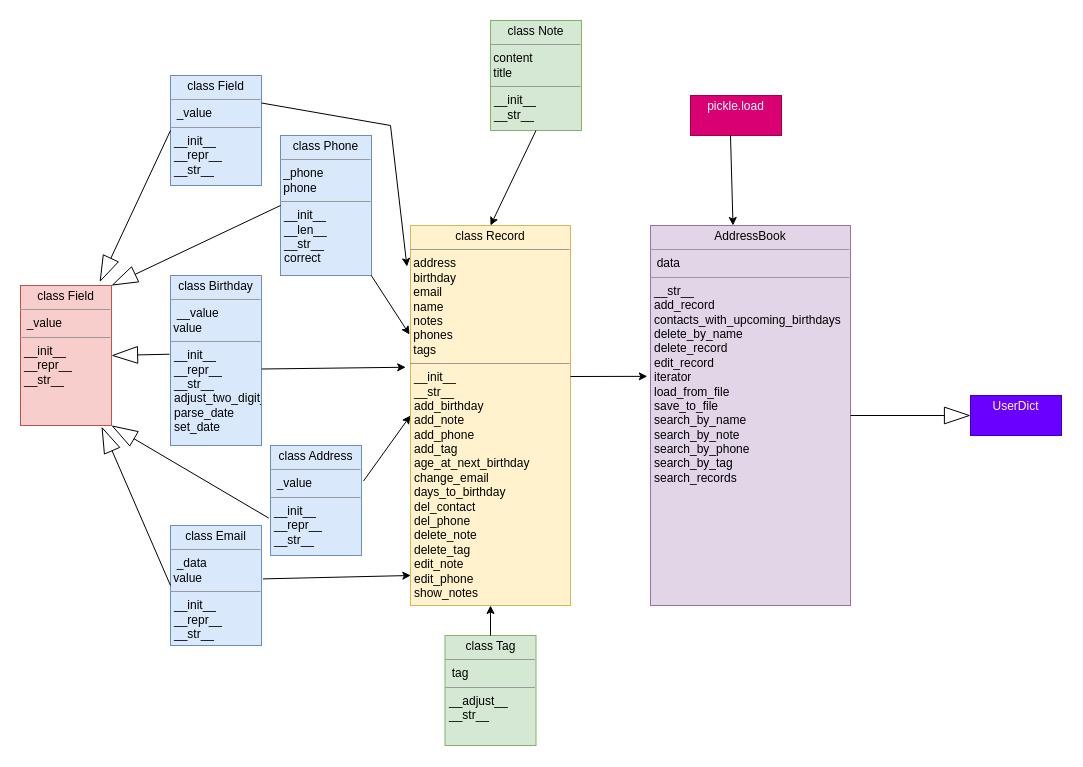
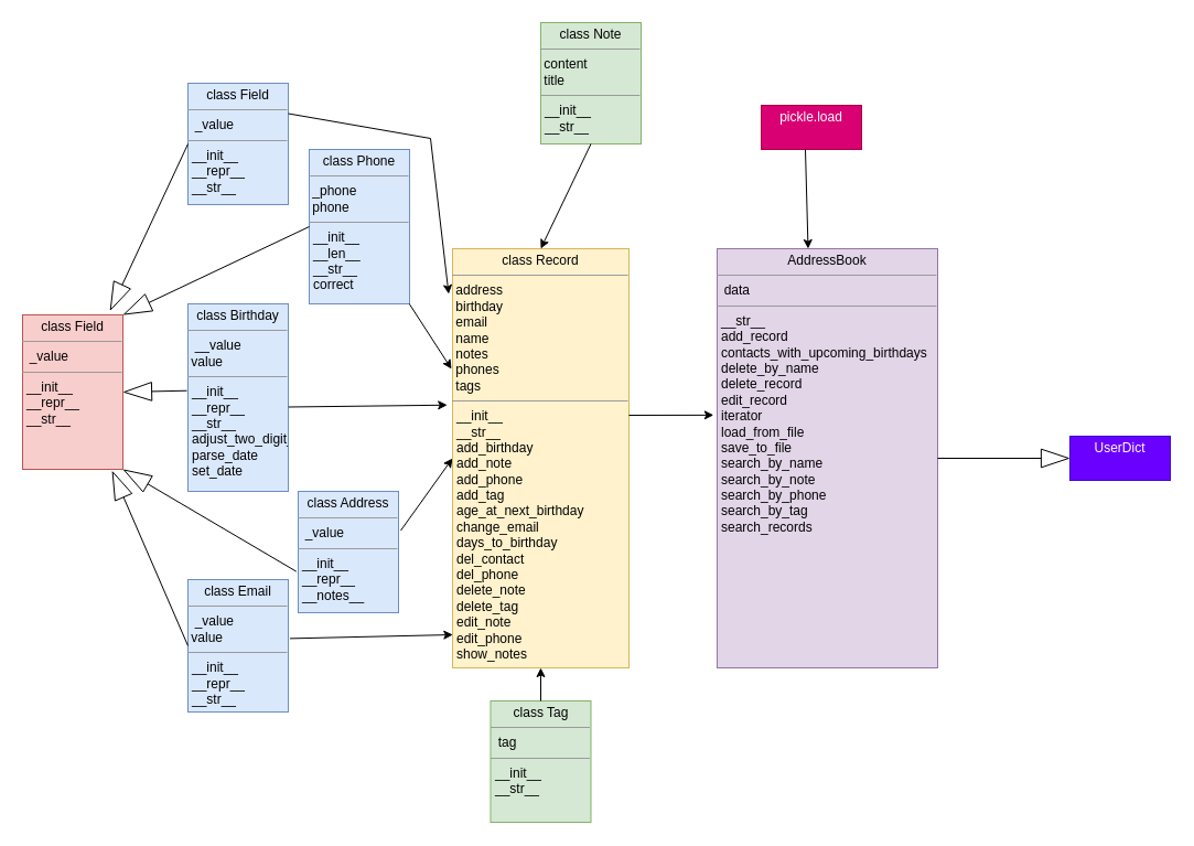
  <mxCell id="0" />
  <mxCell id="1" parent="0" />
  <mxCell id="2" value="&lt;p style=&quot;margin:0px;margin-top:4px;text-align:center;&quot;&gt;class Field&lt;br&gt;&lt;/p&gt;&lt;hr size=&quot;1&quot;&gt;&lt;p style=&quot;margin:0px;margin-left:4px;&quot;&gt;&lt;/p&gt;&amp;nbsp; _value&lt;hr size=&quot;1&quot;&gt;&lt;p style=&quot;margin:0px;margin-left:4px;&quot;&gt;__init__&lt;/p&gt;&lt;p style=&quot;margin:0px;margin-left:4px;&quot;&gt;__repr__&lt;/p&gt;&lt;p style=&quot;margin:0px;margin-left:4px;&quot;&gt;__str__&lt;/p&gt;" style="verticalAlign=top;align=left;overflow=fill;fontSize=12;fontFamily=Helvetica;html=1;whiteSpace=wrap;fillColor=#f8cecc;strokeColor=#b85450;" parent="1" vertex="1"><mxGeometry x="20" y="285" width="91" height="140" as="geometry" /></mxCell>
  <mxCell id="3" value="&lt;p style=&quot;margin:0px;margin-top:4px;text-align:center;&quot;&gt;class Field&lt;br&gt;&lt;/p&gt;&lt;hr size=&quot;1&quot;&gt;&lt;p style=&quot;margin:0px;margin-left:4px;&quot;&gt;&lt;/p&gt;&amp;nbsp; _value&lt;hr size=&quot;1&quot;&gt;&lt;p style=&quot;margin:0px;margin-left:4px;&quot;&gt;__init__&lt;/p&gt;&lt;p style=&quot;margin:0px;margin-left:4px;&quot;&gt;__repr__&lt;/p&gt;&lt;p style=&quot;margin:0px;margin-left:4px;&quot;&gt;__str__&lt;/p&gt;" style="verticalAlign=top;align=left;overflow=fill;fontSize=12;fontFamily=Helvetica;html=1;whiteSpace=wrap;fillColor=#dae8fc;strokeColor=#6c8ebf;" vertex="1" parent="1"><mxGeometry x="170" y="75" width="91" height="110" as="geometry" /></mxCell>
  <mxCell id="4" value="&lt;p style=&quot;margin:0px;margin-top:4px;text-align:center;&quot;&gt;class Birthday&lt;br&gt;&lt;/p&gt;&lt;hr size=&quot;1&quot;&gt;&lt;p style=&quot;margin:0px;margin-left:4px;&quot;&gt;&lt;/p&gt;&amp;nbsp;&amp;nbsp;__value&lt;div&gt;&amp;nbsp;value&lt;/div&gt;&lt;hr size=&quot;1&quot;&gt;&lt;p style=&quot;margin:0px;margin-left:4px;&quot;&gt;__init__&lt;/p&gt;&lt;p style=&quot;margin:0px;margin-left:4px;&quot;&gt;__repr__&lt;/p&gt;&lt;p style=&quot;margin:0px;margin-left:4px;&quot;&gt;__str__&lt;/p&gt;&lt;p style=&quot;margin:0px;margin-left:4px;&quot;&gt;adjust_two_digit_year&lt;/p&gt;&lt;p style=&quot;margin:0px;margin-left:4px;&quot;&gt;parse_date&lt;/p&gt;&lt;p style=&quot;margin:0px;margin-left:4px;&quot;&gt;set_date&lt;/p&gt;" style="verticalAlign=top;align=left;overflow=fill;fontSize=12;fontFamily=Helvetica;html=1;whiteSpace=wrap;fillColor=#dae8fc;strokeColor=#6c8ebf;" vertex="1" parent="1"><mxGeometry x="170" y="275" width="91" height="170" as="geometry" /></mxCell>
- <mxCell id="5" value="&lt;p style=&quot;margin:0px;margin-top:4px;text-align:center;&quot;&gt;class Address&lt;br&gt;&lt;/p&gt;&lt;hr size=&quot;1&quot;&gt;&lt;p style=&quot;margin:0px;margin-left:4px;&quot;&gt;&lt;/p&gt;&amp;nbsp; _value&lt;hr size=&quot;1&quot;&gt;&lt;p style=&quot;margin:0px;margin-left:4px;&quot;&gt;__init__&lt;/p&gt;&lt;p style=&quot;margin:0px;margin-left:4px;&quot;&gt;__repr__&lt;/p&gt;&lt;p style=&quot;margin:0px;margin-left:4px;&quot;&gt;__str__&lt;/p&gt;" style="verticalAlign=top;align=left;overflow=fill;fontSize=12;fontFamily=Helvetica;html=1;whiteSpace=wrap;fillColor=#dae8fc;strokeColor=#6c8ebf;" vertex="1" parent="1"><mxGeometry x="270" y="445" width="91" height="110" as="geometry" /></mxCell>
- <mxCell id="6" value="&lt;p style=&quot;margin:0px;margin-top:4px;text-align:center;&quot;&gt;class Email&lt;br&gt;&lt;/p&gt;&lt;hr size=&quot;1&quot;&gt;&lt;p style=&quot;margin:0px;margin-left:4px;&quot;&gt;&lt;/p&gt;&amp;nbsp;&amp;nbsp;_data&lt;div&gt;&amp;nbsp;value&lt;/div&gt;&lt;hr size=&quot;1&quot;&gt;&lt;p style=&quot;margin:0px;margin-left:4px;&quot;&gt;__init__&lt;/p&gt;&lt;p style=&quot;margin:0px;margin-left:4px;&quot;&gt;__repr__&lt;/p&gt;&lt;p style=&quot;margin:0px;margin-left:4px;&quot;&gt;__str__&lt;/p&gt;" style="verticalAlign=top;align=left;overflow=fill;fontSize=12;fontFamily=Helvetica;html=1;whiteSpace=wrap;fillColor=#dae8fc;strokeColor=#6c8ebf;" vertex="1" parent="1"><mxGeometry x="170" y="525" width="91" height="120" as="geometry" /></mxCell>
+ <mxCell id="5" value="&lt;p style=&quot;margin:0px;margin-top:4px;text-align:center;&quot;&gt;class Address&lt;br&gt;&lt;/p&gt;&lt;hr size=&quot;1&quot;&gt;&lt;p style=&quot;margin:0px;margin-left:4px;&quot;&gt;&lt;/p&gt;&amp;nbsp; _value&lt;hr size=&quot;1&quot;&gt;&lt;p style=&quot;margin:0px;margin-left:4px;&quot;&gt;__init__&lt;/p&gt;&lt;p style=&quot;margin:0px;margin-left:4px;&quot;&gt;__repr__&lt;/p&gt;&lt;p style=&quot;margin:0px;margin-left:4px;&quot;&gt;__notes__&lt;/p&gt;" style="verticalAlign=top;align=left;overflow=fill;fontSize=12;fontFamily=Helvetica;html=1;whiteSpace=wrap;fillColor=#dae8fc;strokeColor=#6c8ebf;" vertex="1" parent="1"><mxGeometry x="270" y="445" width="91" height="110" as="geometry" /></mxCell>
+ <mxCell id="6" value="&lt;p style=&quot;margin:0px;margin-top:4px;text-align:center;&quot;&gt;class Email&lt;br&gt;&lt;/p&gt;&lt;hr size=&quot;1&quot;&gt;&lt;p style=&quot;margin:0px;margin-left:4px;&quot;&gt;&lt;/p&gt;&amp;nbsp;&amp;nbsp;_value&lt;div&gt;&amp;nbsp;value&lt;/div&gt;&lt;hr size=&quot;1&quot;&gt;&lt;p style=&quot;margin:0px;margin-left:4px;&quot;&gt;__init__&lt;/p&gt;&lt;p style=&quot;margin:0px;margin-left:4px;&quot;&gt;__repr__&lt;/p&gt;&lt;p style=&quot;margin:0px;margin-left:4px;&quot;&gt;__str__&lt;/p&gt;" style="verticalAlign=top;align=left;overflow=fill;fontSize=12;fontFamily=Helvetica;html=1;whiteSpace=wrap;fillColor=#dae8fc;strokeColor=#6c8ebf;" vertex="1" parent="1"><mxGeometry x="170" y="525" width="91" height="120" as="geometry" /></mxCell>
  <mxCell id="7" value="&lt;p style=&quot;margin:0px;margin-top:4px;text-align:center;&quot;&gt;class Phone&lt;br&gt;&lt;/p&gt;&lt;hr size=&quot;1&quot;&gt;&lt;p style=&quot;margin:0px;margin-left:4px;&quot;&gt;&lt;/p&gt;&amp;nbsp;_phone&lt;div&gt;&amp;nbsp;phone&lt;/div&gt;&lt;hr size=&quot;1&quot;&gt;&lt;p style=&quot;margin:0px;margin-left:4px;&quot;&gt;__init__&lt;/p&gt;&lt;p style=&quot;margin:0px;margin-left:4px;&quot;&gt;__len__&lt;/p&gt;&lt;p style=&quot;margin:0px;margin-left:4px;&quot;&gt;__str__&lt;/p&gt;&lt;p style=&quot;margin:0px;margin-left:4px;&quot;&gt;correct&lt;/p&gt;" style="verticalAlign=top;align=left;overflow=fill;fontSize=12;fontFamily=Helvetica;html=1;whiteSpace=wrap;fillColor=#dae8fc;strokeColor=#6c8ebf;" vertex="1" parent="1"><mxGeometry x="280" y="135" width="91" height="140" as="geometry" /></mxCell>
  <mxCell id="8" value="" style="endArrow=classic;html=1;rounded=0;entryX=-0.022;entryY=0.108;entryDx=0;entryDy=0;entryPerimeter=0;exitX=1;exitY=0.25;exitDx=0;exitDy=0;" edge="1" parent="1" source="3" target="13"><mxGeometry width="50" height="50" relative="1" as="geometry"><mxPoint x="170" y="165" as="sourcePoint" /><mxPoint x="120" y="205" as="targetPoint" /><Array as="points"><mxPoint x="390" y="125" /></Array></mxGeometry></mxCell>
  <mxCell id="9" value="" style="endArrow=classic;html=1;rounded=0;entryX=-0.006;entryY=0.287;entryDx=0;entryDy=0;entryPerimeter=0;" edge="1" parent="1" source="7" target="13"><mxGeometry width="50" height="50" relative="1" as="geometry"><mxPoint x="180" as="sourcePoint" y="175" /><mxPoint x="121" y="295" as="targetPoint" /></mxGeometry></mxCell>
  <mxCell id="10" value="" style="endArrow=classic;html=1;rounded=0;entryX=-0.03;entryY=0.373;entryDx=0;entryDy=0;entryPerimeter=0;exitX=1.002;exitY=0.55;exitDx=0;exitDy=0;exitPerimeter=0;" edge="1" parent="1" source="4" target="13"><mxGeometry width="50" height="50" relative="1" as="geometry"><mxPoint x="290" y="225" as="sourcePoint" /><mxPoint x="110" y="315" as="targetPoint" /></mxGeometry></mxCell>
  <mxCell id="11" value="" style="endArrow=classic;html=1;rounded=0;entryX=0;entryY=0.5;entryDx=0;entryDy=0;exitX=1.022;exitY=0.323;exitDx=0;exitDy=0;exitPerimeter=0;" edge="1" parent="1" source="5" target="13"><mxGeometry width="50" height="50" relative="1" as="geometry"><mxPoint x="180" y="355" as="sourcePoint" /><mxPoint x="120" y="335" as="targetPoint" /><Array as="points" /></mxGeometry></mxCell>
  <mxCell id="12" value="" style="endArrow=classic;html=1;rounded=0;entryX=0.002;entryY=0.921;entryDx=0;entryDy=0;entryPerimeter=0;exitX=1.016;exitY=0.445;exitDx=0;exitDy=0;exitPerimeter=0;" edge="1" parent="1" source="6" target="13"><mxGeometry width="50" height="50" relative="1" as="geometry"><mxPoint x="180" y="355" as="sourcePoint" /><mxPoint x="120" y="335" as="targetPoint" /></mxGeometry></mxCell>
  <mxCell id="13" value="&lt;p style=&quot;margin:0px;margin-top:4px;text-align:center;&quot;&gt;class Record&lt;br&gt;&lt;/p&gt;&lt;hr size=&quot;1&quot;&gt;&lt;p style=&quot;margin:0px;margin-left:4px;&quot;&gt;&lt;/p&gt;&amp;nbsp;address&lt;div&gt;&amp;nbsp;birthday&lt;/div&gt;&lt;div&gt;&amp;nbsp;email&lt;/div&gt;&lt;div&gt;&amp;nbsp;name&lt;/div&gt;&lt;div&gt;&amp;nbsp;notes&lt;/div&gt;&lt;div&gt;&amp;nbsp;phones&lt;/div&gt;&lt;div&gt;&amp;nbsp;tags&lt;/div&gt;&lt;hr size=&quot;1&quot;&gt;&lt;p style=&quot;margin:0px;margin-left:4px;&quot;&gt;__init__&lt;/p&gt;&lt;p style=&quot;margin:0px;margin-left:4px;&quot;&gt;__str__&lt;/p&gt;&lt;p style=&quot;margin:0px;margin-left:4px;&quot;&gt;add_birthday&lt;/p&gt;&lt;p style=&quot;margin:0px;margin-left:4px;&quot;&gt;add_note&lt;/p&gt;&lt;p style=&quot;margin:0px;margin-left:4px;&quot;&gt;add_phone&lt;/p&gt;&lt;p style=&quot;margin:0px;margin-left:4px;&quot;&gt;add_tag&lt;/p&gt;&lt;p style=&quot;margin:0px;margin-left:4px;&quot;&gt;age_at_next_birthday&lt;/p&gt;&lt;p style=&quot;margin:0px;margin-left:4px;&quot;&gt;change_email&lt;/p&gt;&lt;p style=&quot;margin:0px;margin-left:4px;&quot;&gt;days_to_birthday&lt;/p&gt;&lt;p style=&quot;margin:0px;margin-left:4px;&quot;&gt;del_contact&lt;/p&gt;&lt;p style=&quot;margin:0px;margin-left:4px;&quot;&gt;del_phone&lt;/p&gt;&lt;p style=&quot;margin:0px;margin-left:4px;&quot;&gt;delete_note&lt;/p&gt;&lt;p style=&quot;margin:0px;margin-left:4px;&quot;&gt;delete_tag&lt;/p&gt;&lt;p style=&quot;margin:0px;margin-left:4px;&quot;&gt;edit_note&lt;/p&gt;&lt;p style=&quot;margin:0px;margin-left:4px;&quot;&gt;edit_phone&lt;/p&gt;&lt;p style=&quot;margin:0px;margin-left:4px;&quot;&gt;show_notes&lt;/p&gt;" style="verticalAlign=top;align=left;overflow=fill;fontSize=12;fontFamily=Helvetica;html=1;whiteSpace=wrap;fillColor=#fff2cc;strokeColor=#d6b656;" vertex="1" parent="1"><mxGeometry x="410" y="225" width="160" height="380" as="geometry" /></mxCell>
  <mxCell id="14" value="" style="endArrow=blockThin;endFill=0;endSize=24;html=1;rounded=0;fontFamily=Helvetica;fontSize=12;fontColor=default;entryX=0.892;entryY=1.009;entryDx=0;entryDy=0;entryPerimeter=0;exitX=0;exitY=0.5;exitDx=0;exitDy=0;" edge="1" parent="1" source="6" target="2"><mxGeometry width="160" relative="1" as="geometry"><mxPoint x="360" y="535" as="sourcePoint" /><mxPoint x="520" y="535" as="targetPoint" /></mxGeometry></mxCell>
  <mxCell id="15" value="" style="endArrow=blockThin;endFill=0;endSize=24;html=1;rounded=0;fontFamily=Helvetica;fontSize=12;fontColor=default;entryX=1;entryY=1;entryDx=0;entryDy=0;exitX=-0.019;exitY=0.66;exitDx=0;exitDy=0;exitPerimeter=0;" edge="1" parent="1" source="5" target="2"><mxGeometry width="160" relative="1" as="geometry"><mxPoint x="180" y="595" as="sourcePoint" /><mxPoint x="111" y="406" as="targetPoint" /></mxGeometry></mxCell>
  <mxCell id="16" value="" style="endArrow=blockThin;endFill=0;endSize=24;html=1;rounded=0;fontFamily=Helvetica;fontSize=12;fontColor=default;entryX=1;entryY=0.5;entryDx=0;entryDy=0;exitX=-0.011;exitY=0.463;exitDx=0;exitDy=0;exitPerimeter=0;" edge="1" parent="1" source="4" target="2"><mxGeometry width="160" relative="1" as="geometry"><mxPoint x="278" y="528" as="sourcePoint" /><mxPoint x="121" y="435" as="targetPoint" /></mxGeometry></mxCell>
  <mxCell id="17" value="" style="endArrow=blockThin;endFill=0;endSize=24;html=1;rounded=0;fontFamily=Helvetica;fontSize=12;fontColor=default;entryX=1;entryY=0;entryDx=0;entryDy=0;exitX=0;exitY=0.5;exitDx=0;exitDy=0;" edge="1" parent="1" source="7" target="2"><mxGeometry width="160" relative="1" as="geometry"><mxPoint x="179" y="364" as="sourcePoint" /><mxPoint x="121" y="365" as="targetPoint" /></mxGeometry></mxCell>
  <mxCell id="18" value="" style="endArrow=blockThin;endFill=0;endSize=24;html=1;rounded=0;fontFamily=Helvetica;fontSize=12;fontColor=default;entryX=0.871;entryY=-0.025;entryDx=0;entryDy=0;exitX=0;exitY=0.5;exitDx=0;exitDy=0;entryPerimeter=0;" edge="1" parent="1" source="3" target="2"><mxGeometry width="160" relative="1" as="geometry"><mxPoint x="290" y="215" as="sourcePoint" /><mxPoint x="121" y="295" as="targetPoint" /></mxGeometry></mxCell>
  <mxCell id="19" value="&lt;p style=&quot;margin:0px;margin-top:4px;text-align:center;&quot;&gt;class Note&lt;br&gt;&lt;/p&gt;&lt;hr size=&quot;1&quot;&gt;&lt;p style=&quot;margin:0px;margin-left:4px;&quot;&gt;&lt;/p&gt;&amp;nbsp;content&lt;div&gt;&amp;nbsp;title&lt;/div&gt;&lt;hr size=&quot;1&quot;&gt;&lt;p style=&quot;margin:0px;margin-left:4px;&quot;&gt;__init__&lt;/p&gt;&lt;p style=&quot;margin:0px;margin-left:4px;&quot;&gt;__str__&lt;/p&gt;" style="verticalAlign=top;align=left;overflow=fill;fontSize=12;fontFamily=Helvetica;html=1;whiteSpace=wrap;fillColor=#d5e8d4;strokeColor=#82b366;" vertex="1" parent="1"><mxGeometry x="490" y="20" width="91" height="110" as="geometry" /></mxCell>
- <mxCell id="20" value="&lt;p style=&quot;margin:0px;margin-top:4px;text-align:center;&quot;&gt;class Tag&lt;br&gt;&lt;/p&gt;&lt;hr size=&quot;1&quot;&gt;&lt;p style=&quot;margin:0px;margin-left:4px;&quot;&gt;&lt;/p&gt;&amp;nbsp;&amp;nbsp;tag&lt;hr size=&quot;1&quot;&gt;&lt;p style=&quot;margin:0px;margin-left:4px;&quot;&gt;__adjust__&lt;/p&gt;&lt;p style=&quot;margin:0px;margin-left:4px;&quot;&gt;__str__&lt;/p&gt;" style="verticalAlign=top;align=left;overflow=fill;fontSize=12;fontFamily=Helvetica;html=1;whiteSpace=wrap;fillColor=#d5e8d4;strokeColor=#82b366;" vertex="1" parent="1"><mxGeometry x="444.5" y="635" width="91" height="110" as="geometry" /></mxCell>
+ <mxCell id="20" value="&lt;p style=&quot;margin:0px;margin-top:4px;text-align:center;&quot;&gt;class Tag&lt;br&gt;&lt;/p&gt;&lt;hr size=&quot;1&quot;&gt;&lt;p style=&quot;margin:0px;margin-left:4px;&quot;&gt;&lt;/p&gt;&amp;nbsp;&amp;nbsp;tag&lt;hr size=&quot;1&quot;&gt;&lt;p style=&quot;margin:0px;margin-left:4px;&quot;&gt;__init__&lt;/p&gt;&lt;p style=&quot;margin:0px;margin-left:4px;&quot;&gt;__str__&lt;/p&gt;" style="verticalAlign=top;align=left;overflow=fill;fontSize=12;fontFamily=Helvetica;html=1;whiteSpace=wrap;fillColor=#d5e8d4;strokeColor=#82b366;" vertex="1" parent="1"><mxGeometry x="444.5" y="635" width="91" height="110" as="geometry" /></mxCell>
  <mxCell id="21" value="" style="endArrow=classic;html=1;rounded=0;entryX=0.5;entryY=1;entryDx=0;entryDy=0;exitX=0.5;exitY=0;exitDx=0;exitDy=0;" edge="1" parent="1" source="20" target="13"><mxGeometry width="50" height="50" relative="1" as="geometry"><mxPoint x="272" y="588" as="sourcePoint" /><mxPoint x="420" y="585" as="targetPoint" /></mxGeometry></mxCell>
  <mxCell id="22" value="" style="endArrow=classic;html=1;rounded=0;entryX=0.5;entryY=0;entryDx=0;entryDy=0;exitX=0.5;exitY=1;exitDx=0;exitDy=0;" edge="1" parent="1" source="19" target="13"><mxGeometry width="50" height="50" relative="1" as="geometry"><mxPoint x="500" y="645" as="sourcePoint" /><mxPoint x="500" y="615" as="targetPoint" /></mxGeometry></mxCell>
  <mxCell id="23" value="&lt;p style=&quot;margin:0px;margin-top:4px;text-align:center;&quot;&gt;AddressBook&lt;br&gt;&lt;/p&gt;&lt;hr size=&quot;1&quot;&gt;&lt;p style=&quot;margin:0px;margin-left:4px;&quot;&gt;&lt;/p&gt;&amp;nbsp; data&lt;br&gt;&lt;hr size=&quot;1&quot;&gt;&lt;p style=&quot;margin:0px;margin-left:4px;&quot;&gt;__str__&lt;/p&gt;&lt;p style=&quot;margin:0px;margin-left:4px;&quot;&gt;add_record&lt;/p&gt;&lt;p style=&quot;margin:0px;margin-left:4px;&quot;&gt;contacts_with_upcoming_birthdays&lt;/p&gt;&lt;p style=&quot;margin:0px;margin-left:4px;&quot;&gt;delete_by_name&lt;/p&gt;&lt;p style=&quot;margin:0px;margin-left:4px;&quot;&gt;delete_record&lt;/p&gt;&lt;p style=&quot;margin:0px;margin-left:4px;&quot;&gt;edit_record&lt;/p&gt;&lt;p style=&quot;margin:0px;margin-left:4px;&quot;&gt;iterator&lt;/p&gt;&lt;p style=&quot;margin:0px;margin-left:4px;&quot;&gt;load_from_file&lt;/p&gt;&lt;p style=&quot;margin:0px;margin-left:4px;&quot;&gt;save_to_file&lt;/p&gt;&lt;p style=&quot;margin:0px;margin-left:4px;&quot;&gt;search_by_name&lt;/p&gt;&lt;p style=&quot;margin:0px;margin-left:4px;&quot;&gt;search_by_note&lt;/p&gt;&lt;p style=&quot;margin:0px;margin-left:4px;&quot;&gt;search_by_phone&lt;/p&gt;&lt;p style=&quot;margin:0px;margin-left:4px;&quot;&gt;search_by_tag&lt;/p&gt;&lt;p style=&quot;margin:0px;margin-left:4px;&quot;&gt;search_records&lt;/p&gt;" style="verticalAlign=top;align=left;overflow=fill;fontSize=12;fontFamily=Helvetica;html=1;whiteSpace=wrap;fillColor=#e1d5e7;strokeColor=#9673a6;" vertex="1" parent="1"><mxGeometry x="650" y="225" width="200" height="380" as="geometry" /></mxCell>
  <mxCell id="24" value="" style="endArrow=classic;html=1;rounded=0;entryX=-0.016;entryY=0.397;entryDx=0;entryDy=0;entryPerimeter=0;" edge="1" parent="1" target="23"><mxGeometry width="50" height="50" relative="1" as="geometry"><mxPoint x="570" y="376" as="sourcePoint" /><mxPoint x="415" y="377" as="targetPoint" /></mxGeometry></mxCell>
  <mxCell id="25" value="&lt;p style=&quot;margin:0px;margin-top:4px;text-align:center;&quot;&gt;pickle.load&lt;br&gt;&lt;/p&gt;" style="verticalAlign=top;align=left;overflow=fill;fontSize=12;fontFamily=Helvetica;html=1;whiteSpace=wrap;fillColor=#d80073;strokeColor=#A50040;fontColor=#ffffff;" vertex="1" parent="1"><mxGeometry x="690" y="95" width="91" height="40" as="geometry" /></mxCell>
  <mxCell id="26" value="" style="endArrow=classic;html=1;rounded=0;entryX=0.5;entryY=0;entryDx=0;entryDy=0;" edge="1" parent="1"><mxGeometry width="50" height="50" relative="1" as="geometry"><mxPoint x="730" y="135" as="sourcePoint" /><mxPoint x="732.5" y="225" as="targetPoint" /></mxGeometry></mxCell>
  <mxCell id="27" value="&lt;p style=&quot;margin:0px;margin-top:4px;text-align:center;&quot;&gt;UserDict&lt;br&gt;&lt;/p&gt;" style="verticalAlign=top;align=left;overflow=fill;fontSize=12;fontFamily=Helvetica;html=1;whiteSpace=wrap;fillColor=#6a00ff;strokeColor=#3700CC;fontColor=#ffffff;" vertex="1" parent="1"><mxGeometry x="970" y="395" width="91" height="40" as="geometry" /></mxCell>
  <mxCell id="28" value="" style="endArrow=blockThin;endFill=0;endSize=24;html=1;rounded=0;fontFamily=Helvetica;fontSize=12;fontColor=default;entryX=0;entryY=0.5;entryDx=0;entryDy=0;exitX=1;exitY=0.5;exitDx=0;exitDy=0;" edge="1" parent="1" source="23" target="27"><mxGeometry width="160" relative="1" as="geometry"><mxPoint x="928" y="375" as="sourcePoint" /><mxPoint x="870" y="376" as="targetPoint" /></mxGeometry></mxCell>
